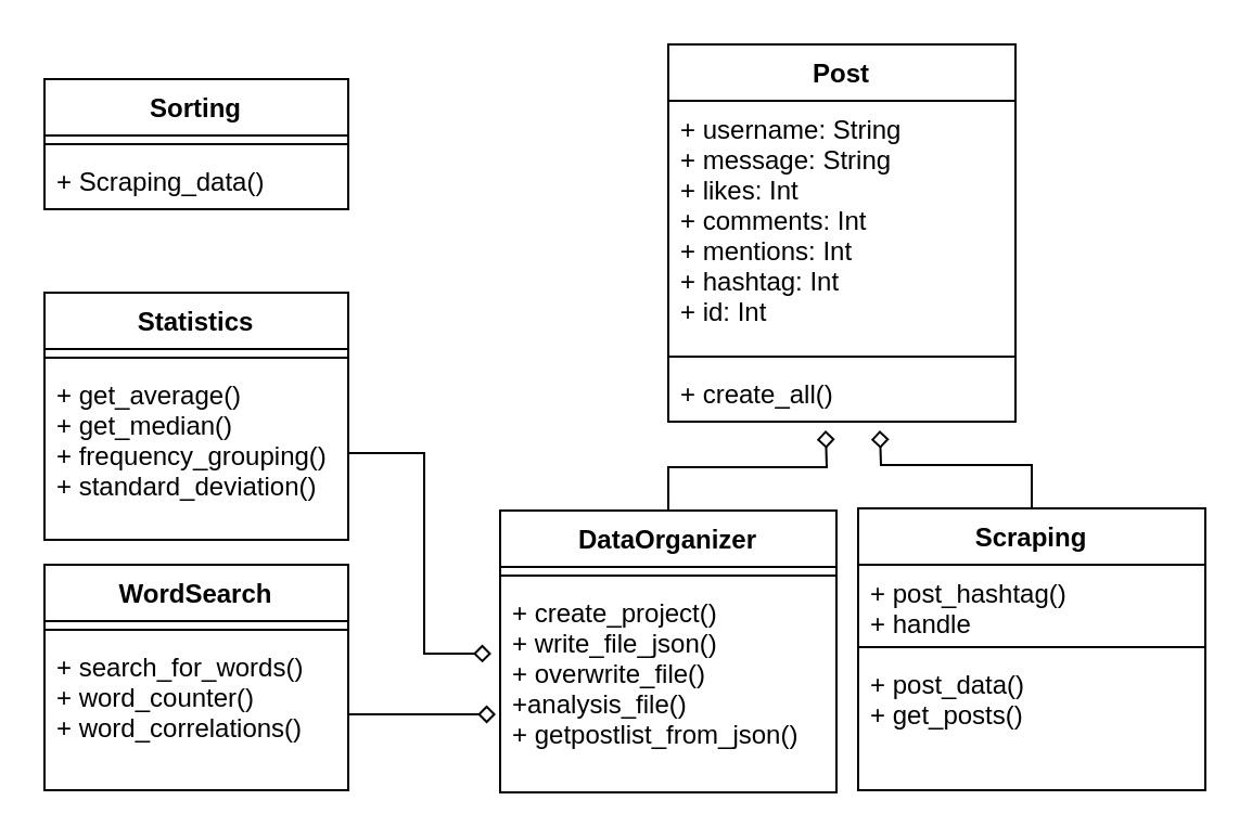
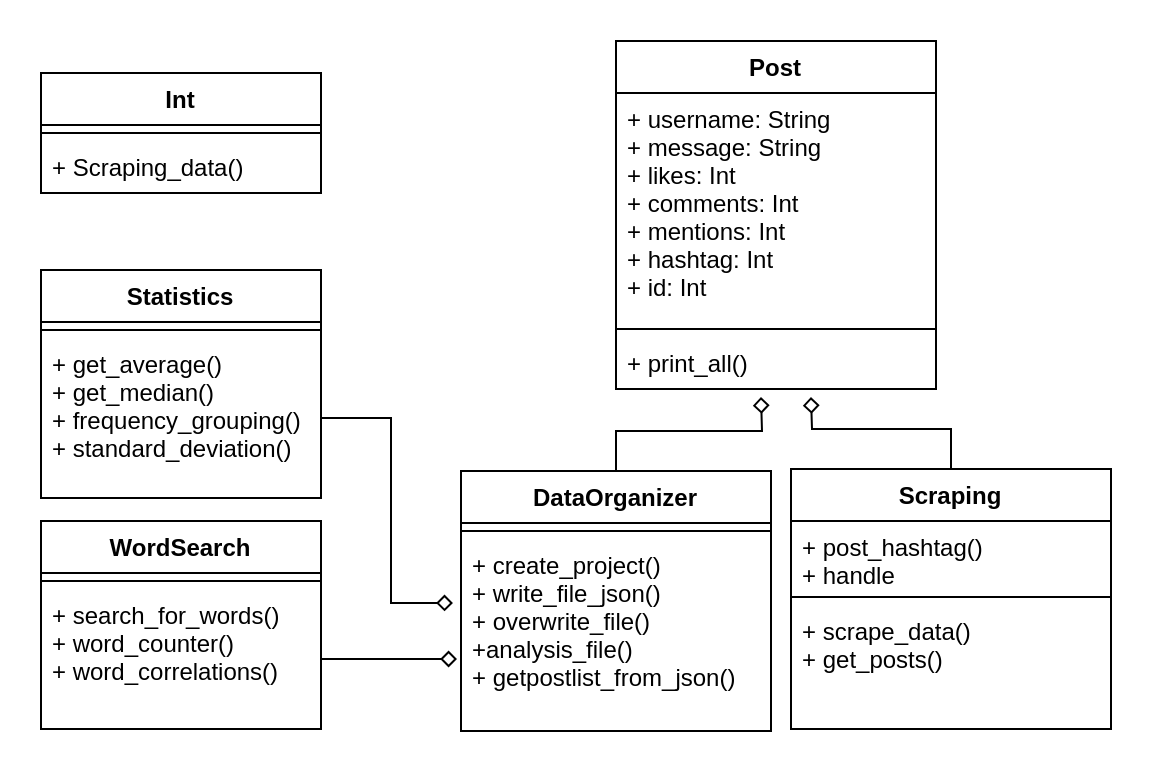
  <mxCell id="0" />
  <mxCell id="1" parent="0" />
- <mxCell id="2" value="Sorting" style="swimlane;fontStyle=1;align=center;verticalAlign=top;childLayout=stackLayout;horizontal=1;startSize=26;horizontalStack=0;resizeParent=1;resizeParentMax=0;resizeLast=0;collapsible=1;marginBottom=0;" vertex="1" parent="1"><mxGeometry x="20" y="36" width="140" height="60" as="geometry" /></mxCell>
+ <mxCell id="2" value="Int" style="swimlane;fontStyle=1;align=center;verticalAlign=top;childLayout=stackLayout;horizontal=1;startSize=26;horizontalStack=0;resizeParent=1;resizeParentMax=0;resizeLast=0;collapsible=1;marginBottom=0;" vertex="1" parent="1"><mxGeometry x="20" y="36" width="140" height="60" as="geometry" /></mxCell>
  <mxCell id="3" value="" style="line;strokeWidth=1;fillColor=none;align=left;verticalAlign=middle;spacingTop=-1;spacingLeft=3;spacingRight=3;rotatable=0;labelPosition=right;points=[];portConstraint=eastwest;" vertex="1" parent="2"><mxGeometry y="26" width="140" height="8" as="geometry" /></mxCell>
  <mxCell id="4" value="+ Scraping_data()" style="text;strokeColor=none;fillColor=none;align=left;verticalAlign=top;spacingLeft=4;spacingRight=4;overflow=hidden;rotatable=0;points=[[0,0.5],[1,0.5]];portConstraint=eastwest;" vertex="1" parent="2"><mxGeometry y="34" width="140" height="26" as="geometry" /></mxCell>
  <mxCell id="5" value="Statistics" style="swimlane;fontStyle=1;align=center;verticalAlign=top;childLayout=stackLayout;horizontal=1;startSize=26;horizontalStack=0;resizeParent=1;resizeParentMax=0;resizeLast=0;collapsible=1;marginBottom=0;" vertex="1" parent="1"><mxGeometry x="20" y="134.5" width="140" height="114" as="geometry" /></mxCell>
  <mxCell id="6" value="" style="line;strokeWidth=1;fillColor=none;align=left;verticalAlign=middle;spacingTop=-1;spacingLeft=3;spacingRight=3;rotatable=0;labelPosition=right;points=[];portConstraint=eastwest;" vertex="1" parent="5"><mxGeometry y="26" width="140" height="8" as="geometry" /></mxCell>
  <mxCell id="7" value="+ get_average()&#10;+ get_median()&#10;+ frequency_grouping()&#10;+ standard_deviation()&#10;" style="text;strokeColor=none;fillColor=none;align=left;verticalAlign=top;spacingLeft=4;spacingRight=4;overflow=hidden;rotatable=0;points=[[0,0.5],[1,0.5]];portConstraint=eastwest;" vertex="1" parent="5"><mxGeometry y="34" width="140" height="80" as="geometry" /></mxCell>
  <mxCell id="8" value="WordSearch" style="swimlane;fontStyle=1;align=center;verticalAlign=top;childLayout=stackLayout;horizontal=1;startSize=26;horizontalStack=0;resizeParent=1;resizeParentMax=0;resizeLast=0;collapsible=1;marginBottom=0;" vertex="1" parent="1"><mxGeometry x="20" y="260" width="140" height="104" as="geometry" /></mxCell>
  <mxCell id="9" value="" style="line;strokeWidth=1;fillColor=none;align=left;verticalAlign=middle;spacingTop=-1;spacingLeft=3;spacingRight=3;rotatable=0;labelPosition=right;points=[];portConstraint=eastwest;" vertex="1" parent="8"><mxGeometry y="26" width="140" height="8" as="geometry" /></mxCell>
  <mxCell id="10" value="+ search_for_words()&#10;+ word_counter()&#10;+ word_correlations()&#10;" style="text;strokeColor=none;fillColor=none;align=left;verticalAlign=top;spacingLeft=4;spacingRight=4;overflow=hidden;rotatable=0;points=[[0,0.5],[1,0.5]];portConstraint=eastwest;" vertex="1" parent="8"><mxGeometry y="34" width="140" height="70" as="geometry" /></mxCell>
  <mxCell id="11" value="Post" style="swimlane;fontStyle=1;align=center;verticalAlign=top;childLayout=stackLayout;horizontal=1;startSize=26;horizontalStack=0;resizeParent=1;resizeParentMax=0;resizeLast=0;collapsible=1;marginBottom=0;" vertex="1" parent="1"><mxGeometry x="307.5" y="20" width="160" height="174" as="geometry" /></mxCell>
  <mxCell id="12" value="+ username: String&#10;+ message: String&#10;+ likes: Int&#10;+ comments: Int&#10;+ mentions: Int&#10;+ hashtag: Int&#10;+ id: Int&#10;&#10;" style="text;strokeColor=none;fillColor=none;align=left;verticalAlign=top;spacingLeft=4;spacingRight=4;overflow=hidden;rotatable=0;points=[[0,0.5],[1,0.5]];portConstraint=eastwest;" vertex="1" parent="11"><mxGeometry y="26" width="160" height="114" as="geometry" /></mxCell>
  <mxCell id="13" value="" style="line;strokeWidth=1;fillColor=none;align=left;verticalAlign=middle;spacingTop=-1;spacingLeft=3;spacingRight=3;rotatable=0;labelPosition=right;points=[];portConstraint=eastwest;" vertex="1" parent="11"><mxGeometry y="140" width="160" height="8" as="geometry" /></mxCell>
- <mxCell id="14" value="+ create_all()" style="text;strokeColor=none;fillColor=none;align=left;verticalAlign=top;spacingLeft=4;spacingRight=4;overflow=hidden;rotatable=0;points=[[0,0.5],[1,0.5]];portConstraint=eastwest;" vertex="1" parent="11"><mxGeometry y="148" width="160" height="26" as="geometry" /></mxCell>
+ <mxCell id="14" value="+ print_all()" style="text;strokeColor=none;fillColor=none;align=left;verticalAlign=top;spacingLeft=4;spacingRight=4;overflow=hidden;rotatable=0;points=[[0,0.5],[1,0.5]];portConstraint=eastwest;" vertex="1" parent="11"><mxGeometry y="148" width="160" height="26" as="geometry" /></mxCell>
  <mxCell id="15" style="edgeStyle=orthogonalEdgeStyle;rounded=0;orthogonalLoop=1;jettySize=auto;html=1;startArrow=none;startFill=0;endArrow=diamond;endFill=0;strokeColor=#000000;" edge="1" parent="1" source="16"><mxGeometry relative="1" as="geometry"><mxPoint x="380" y="198" as="targetPoint" /></mxGeometry></mxCell>
  <mxCell id="16" value="DataOrganizer" style="swimlane;fontStyle=1;align=center;verticalAlign=top;childLayout=stackLayout;horizontal=1;startSize=26;horizontalStack=0;resizeParent=1;resizeParentMax=0;resizeLast=0;collapsible=1;marginBottom=0;" vertex="1" parent="1"><mxGeometry x="230" y="235" width="155" height="130" as="geometry" /></mxCell>
  <mxCell id="17" value="" style="line;strokeWidth=1;fillColor=none;align=left;verticalAlign=middle;spacingTop=-1;spacingLeft=3;spacingRight=3;rotatable=0;labelPosition=right;points=[];portConstraint=eastwest;" vertex="1" parent="16"><mxGeometry y="26" width="155" height="8" as="geometry" /></mxCell>
  <mxCell id="18" value="+ create_project()&#10;+ write_file_json()&#10;+ overwrite_file()&#10;+analysis_file()&#10;+ getpostlist_from_json()&#10;&#10;" style="text;strokeColor=none;fillColor=none;align=left;verticalAlign=top;spacingLeft=4;spacingRight=4;overflow=hidden;rotatable=0;points=[[0,0.5],[1,0.5]];portConstraint=eastwest;" vertex="1" parent="16"><mxGeometry y="34" width="155" height="96" as="geometry" /></mxCell>
  <mxCell id="19" style="edgeStyle=orthogonalEdgeStyle;rounded=0;orthogonalLoop=1;jettySize=auto;html=1;startArrow=none;startFill=0;endArrow=diamond;endFill=0;strokeColor=#000000;" edge="1" parent="1" source="20"><mxGeometry relative="1" as="geometry"><mxPoint x="405" y="198" as="targetPoint" /></mxGeometry></mxCell>
  <mxCell id="20" value="Scraping" style="swimlane;fontStyle=1;align=center;verticalAlign=top;childLayout=stackLayout;horizontal=1;startSize=26;horizontalStack=0;resizeParent=1;resizeParentMax=0;resizeLast=0;collapsible=1;marginBottom=0;" vertex="1" parent="1"><mxGeometry x="395" y="234" width="160" height="130" as="geometry" /></mxCell>
  <mxCell id="21" value="+ post_hashtag()&#10;+ handle&#10;" style="text;strokeColor=none;fillColor=none;align=left;verticalAlign=top;spacingLeft=4;spacingRight=4;overflow=hidden;rotatable=0;points=[[0,0.5],[1,0.5]];portConstraint=eastwest;" vertex="1" parent="20"><mxGeometry y="26" width="160" height="34" as="geometry" /></mxCell>
  <mxCell id="22" value="" style="line;strokeWidth=1;fillColor=none;align=left;verticalAlign=middle;spacingTop=-1;spacingLeft=3;spacingRight=3;rotatable=0;labelPosition=right;points=[];portConstraint=eastwest;" vertex="1" parent="20"><mxGeometry y="60" width="160" height="8" as="geometry" /></mxCell>
- <mxCell id="23" value="+ post_data()&#10;+ get_posts()&#10;" style="text;strokeColor=none;fillColor=none;align=left;verticalAlign=top;spacingLeft=4;spacingRight=4;overflow=hidden;rotatable=0;points=[[0,0.5],[1,0.5]];portConstraint=eastwest;" vertex="1" parent="20"><mxGeometry y="68" width="160" height="62" as="geometry" /></mxCell>
+ <mxCell id="23" value="+ scrape_data()&#10;+ get_posts()&#10;" style="text;strokeColor=none;fillColor=none;align=left;verticalAlign=top;spacingLeft=4;spacingRight=4;overflow=hidden;rotatable=0;points=[[0,0.5],[1,0.5]];portConstraint=eastwest;" vertex="1" parent="20"><mxGeometry y="68" width="160" height="62" as="geometry" /></mxCell>
  <mxCell id="24" style="edgeStyle=orthogonalEdgeStyle;rounded=0;orthogonalLoop=1;jettySize=auto;html=1;entryX=-0.026;entryY=0.333;entryDx=0;entryDy=0;startArrow=none;startFill=0;endArrow=diamond;endFill=0;strokeColor=#000000;entryPerimeter=0;" edge="1" parent="1" source="7" target="18"><mxGeometry relative="1" as="geometry" /></mxCell>
  <mxCell id="25" style="edgeStyle=orthogonalEdgeStyle;rounded=0;orthogonalLoop=1;jettySize=auto;html=1;entryX=-0.013;entryY=0.625;entryDx=0;entryDy=0;entryPerimeter=0;startArrow=none;startFill=0;endArrow=diamond;endFill=0;strokeColor=#000000;" edge="1" parent="1" source="10" target="18"><mxGeometry relative="1" as="geometry" /></mxCell>
